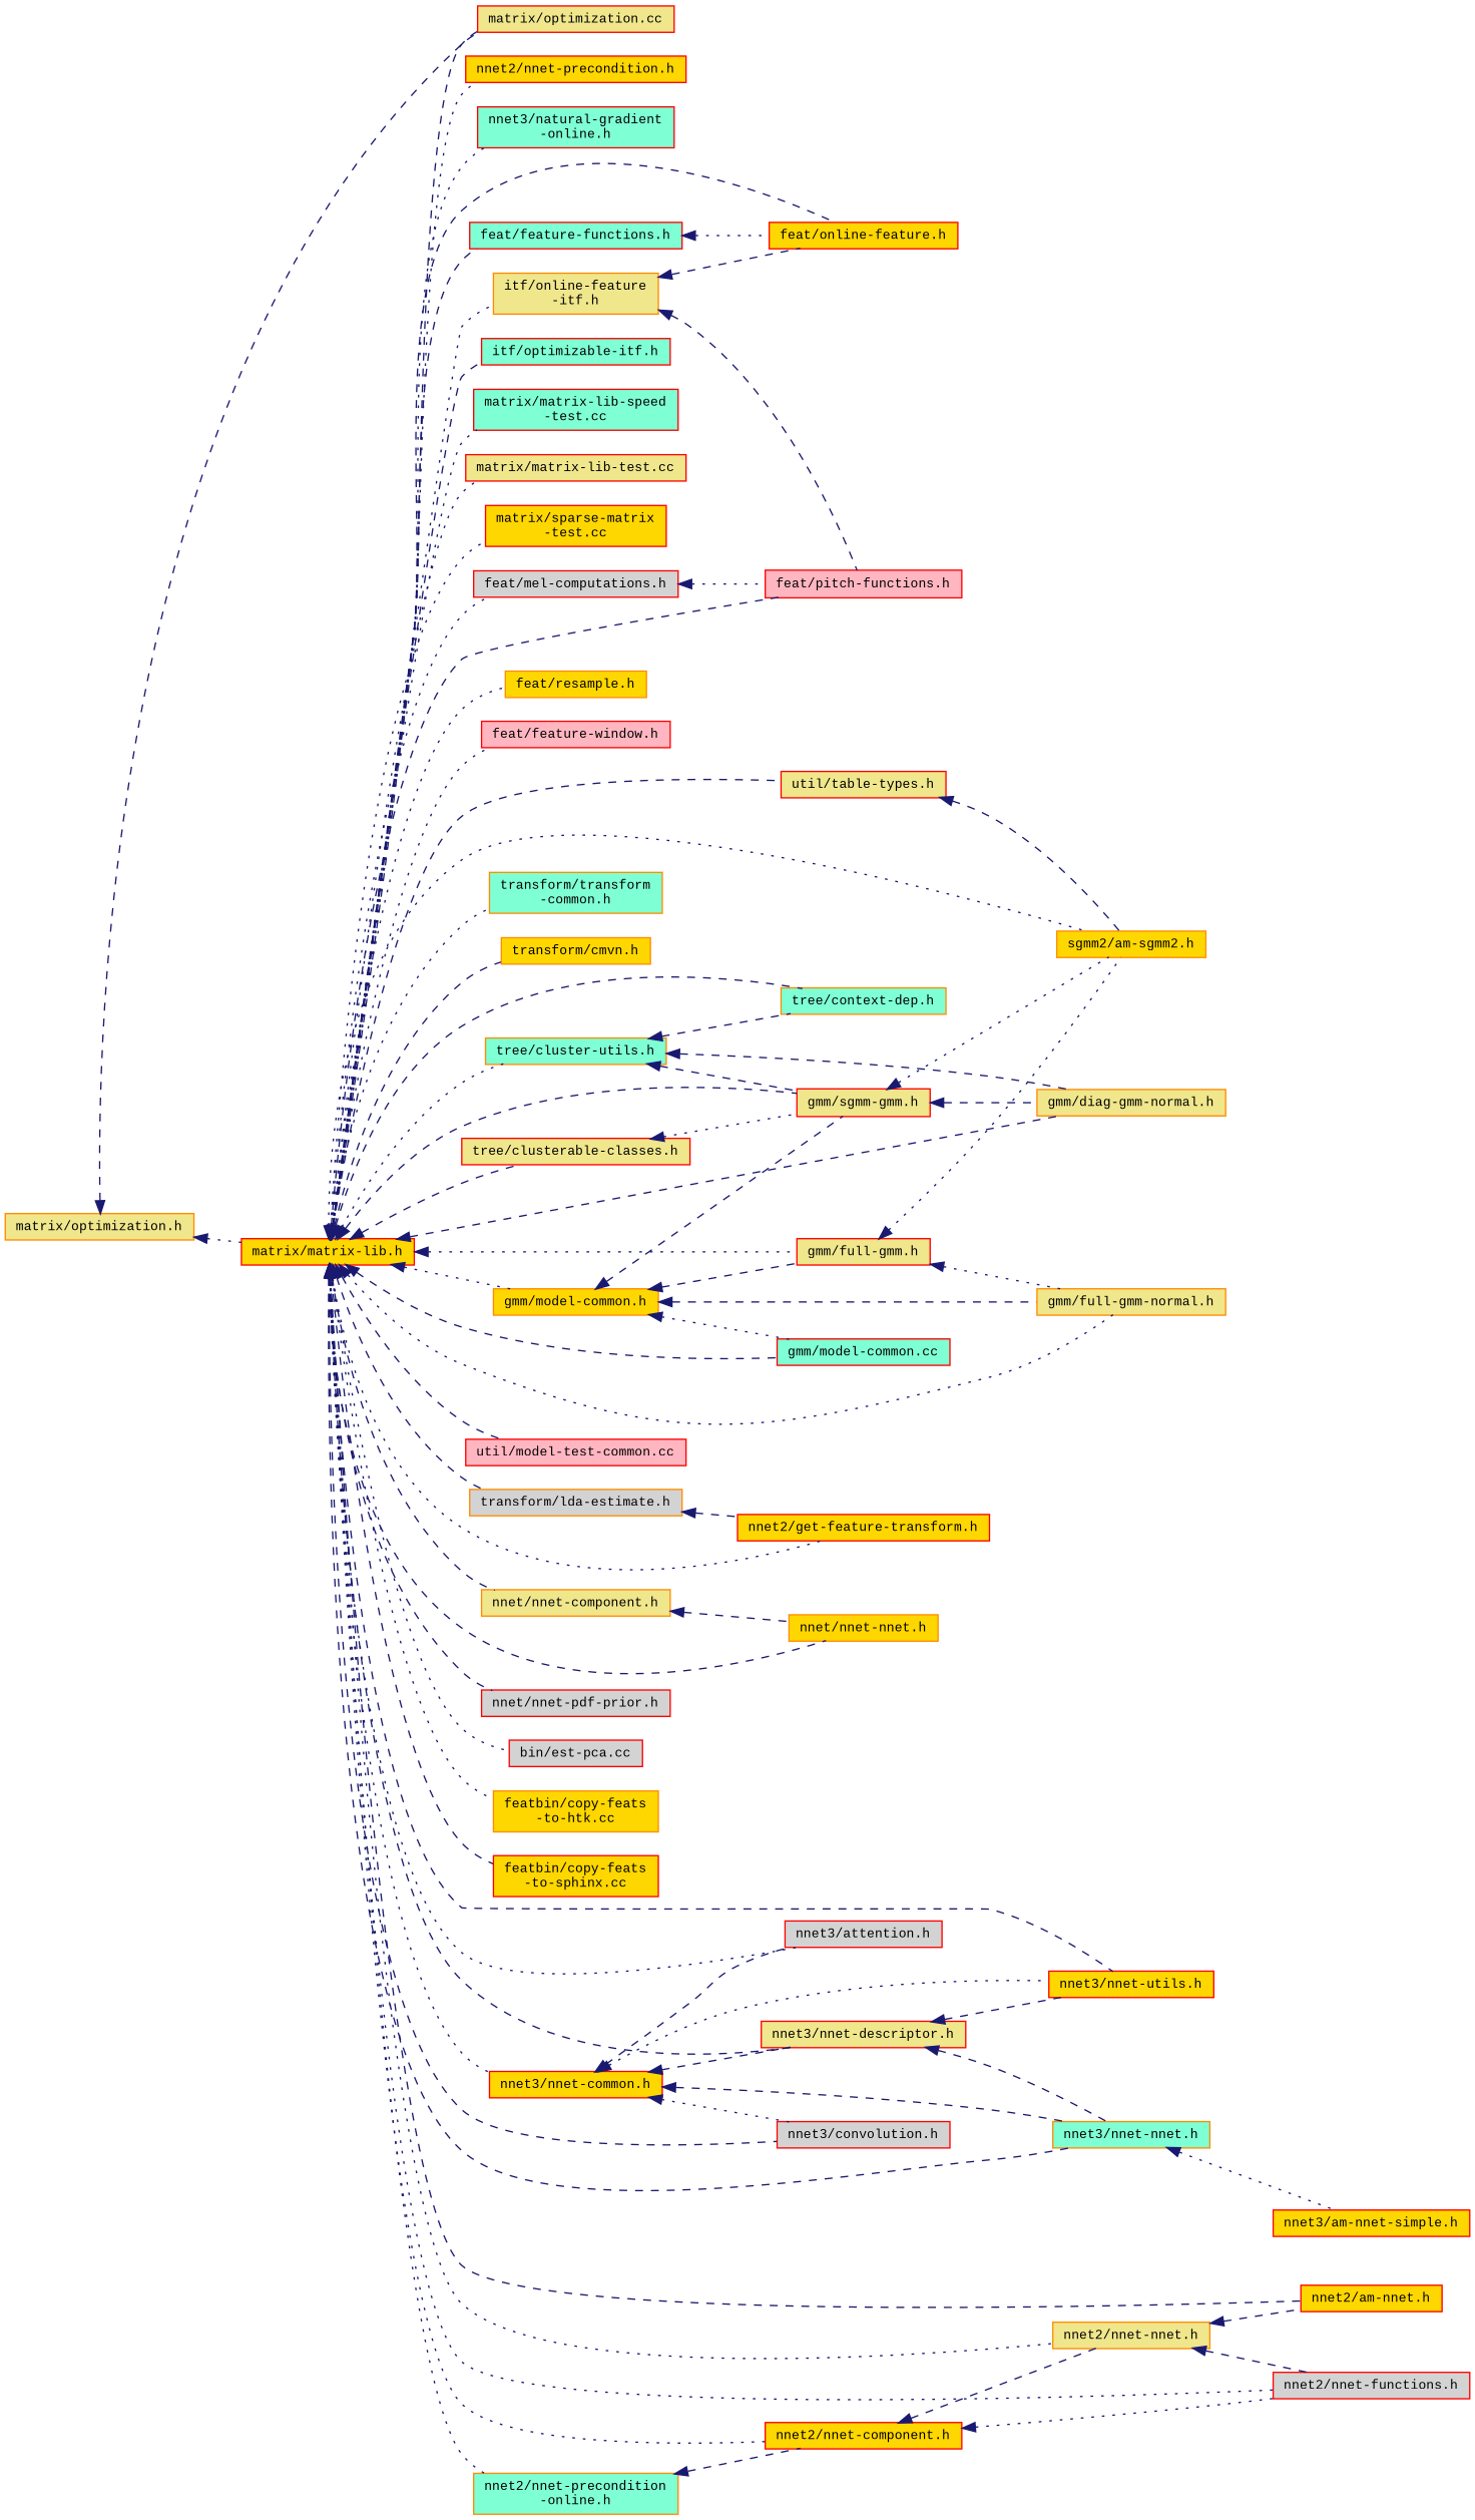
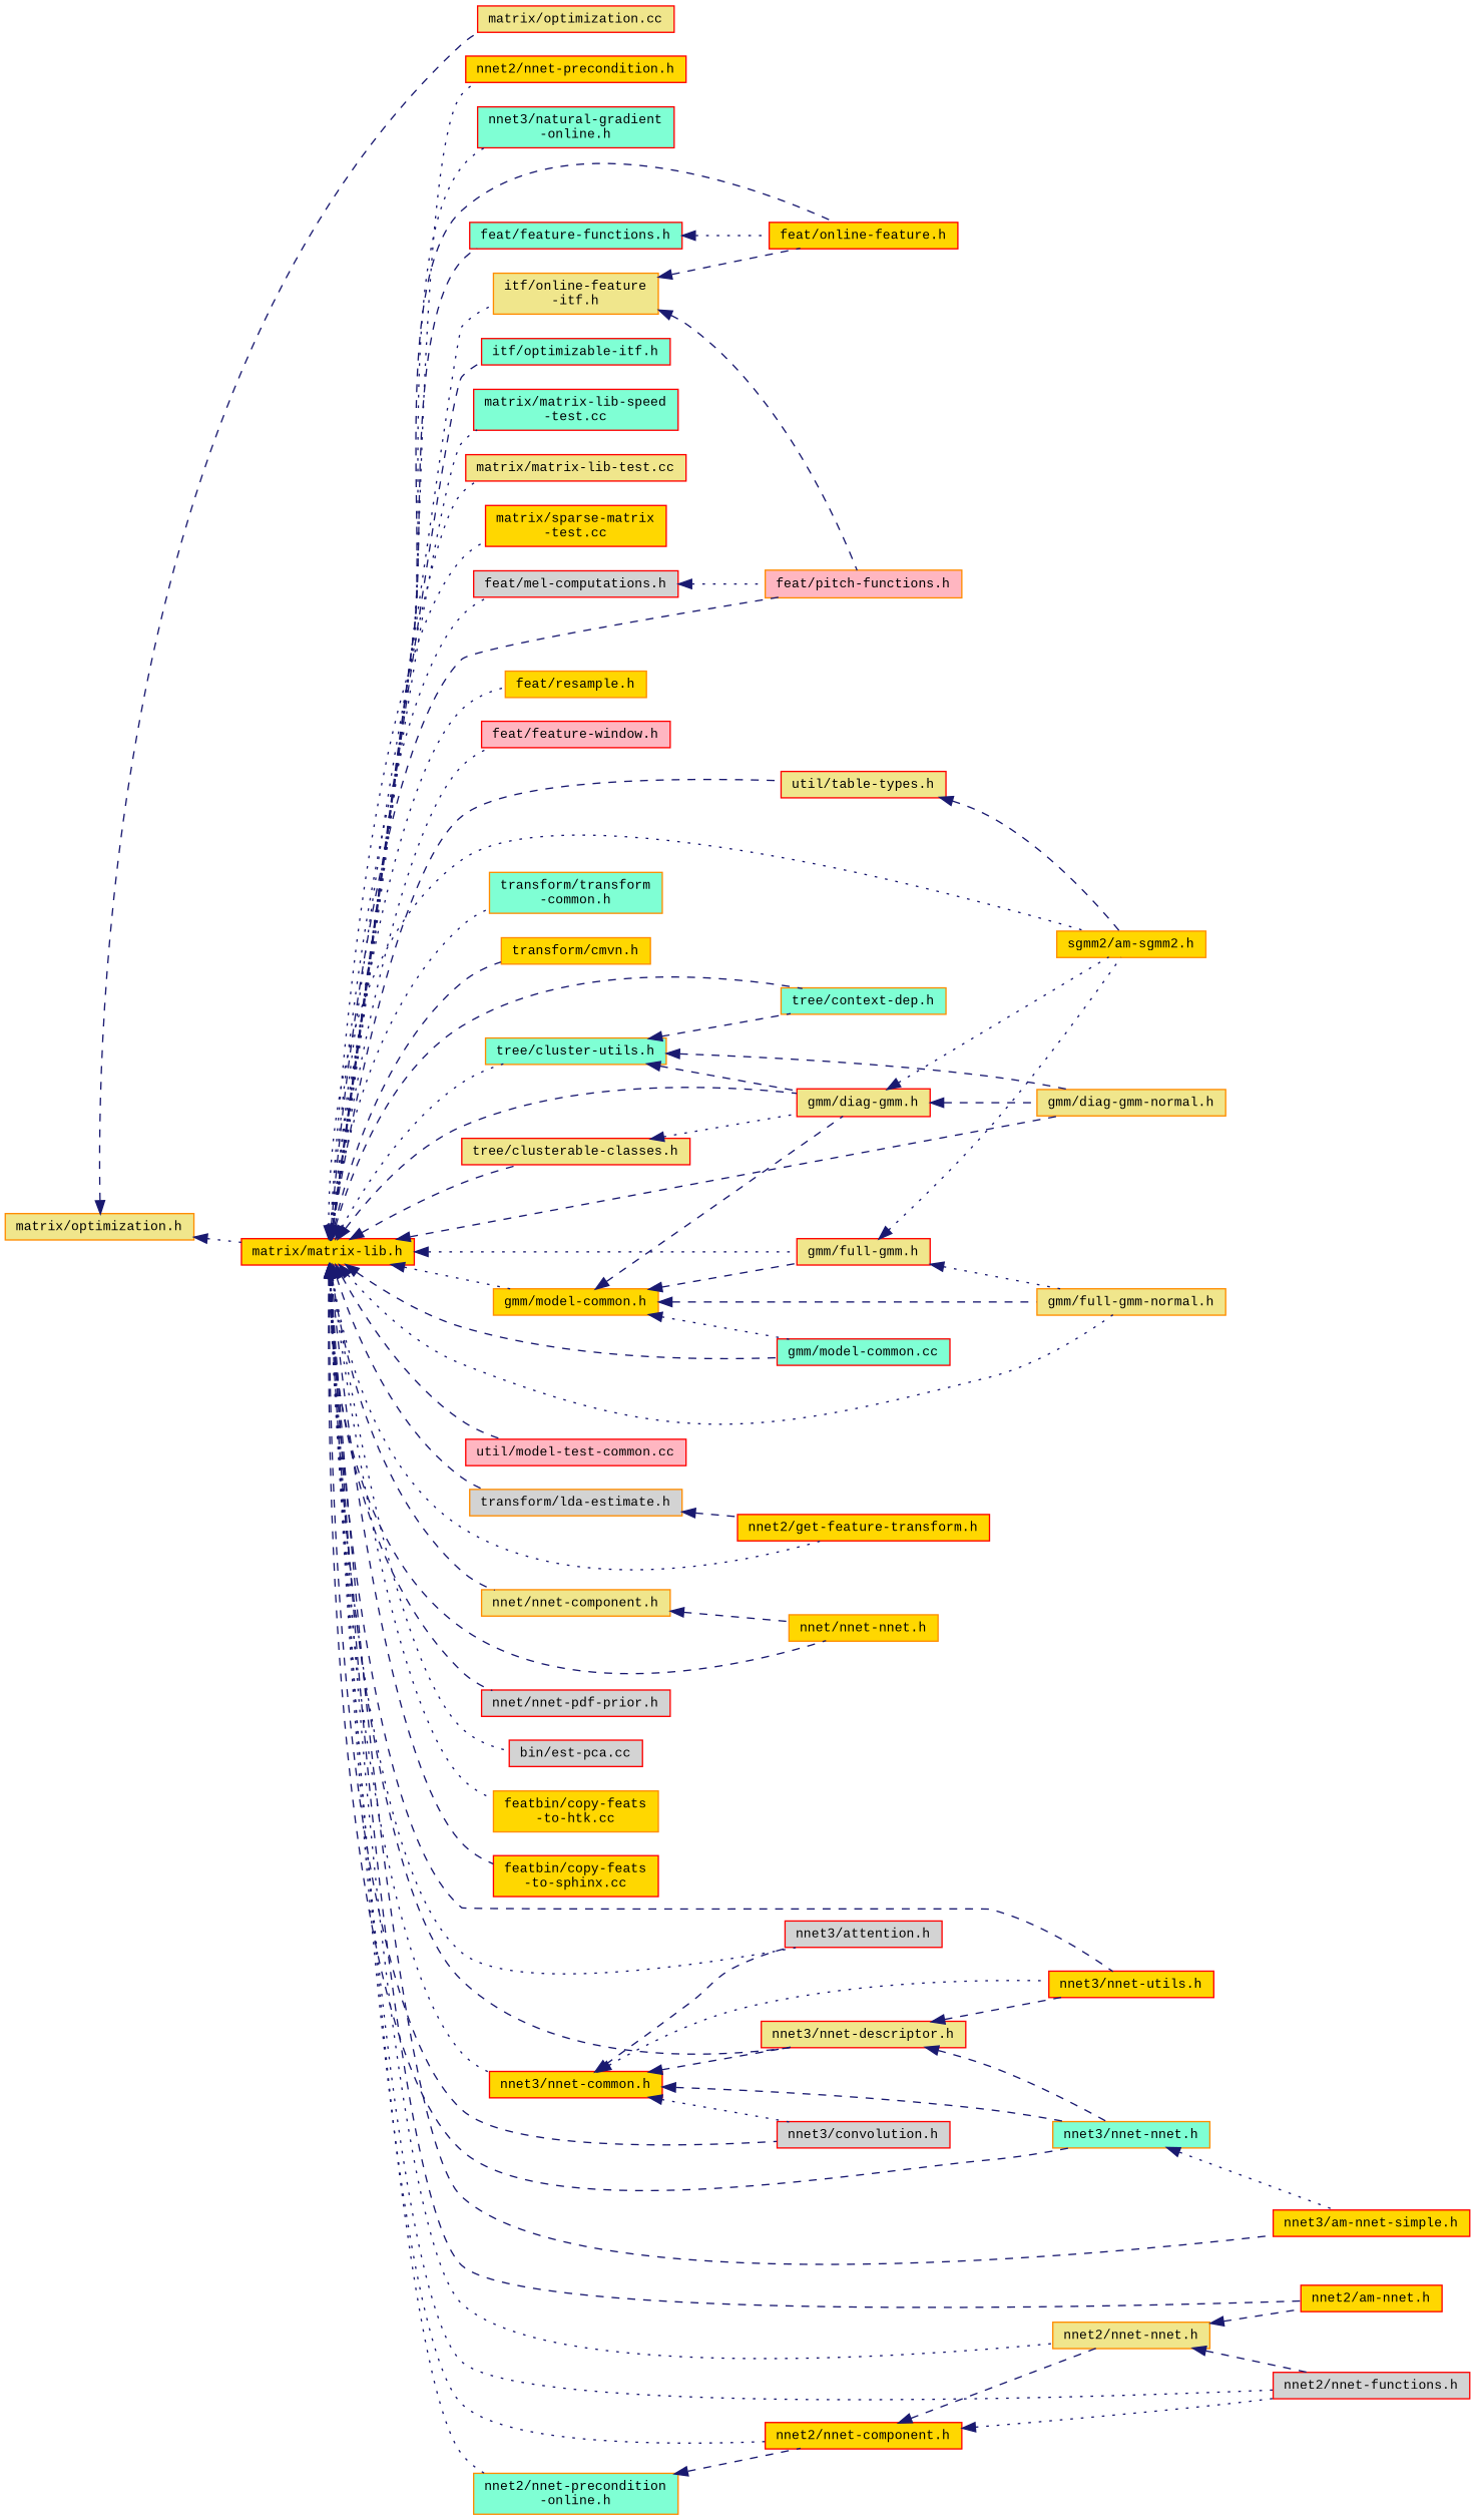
  digraph {
    fontname="Liberation Mono"
    rankdir=LR
    node [color=red fillcolor=gold fontname="Liberation Mono" fontsize=10 shape=record style=filled]
    edge [color=midnightblue dir=back fontname="Liberation Mono" fontsize=10 labelfontname=Helvetica labelfontsize=10 style=dashed]
    n1 [color=darkorange fillcolor=khaki fontcolor=black height=0.2 label="matrix/optimization.h" width=0.4]
    n2 [height=0.2 label="matrix/matrix-lib.h" width=0.4]
    n3 [fillcolor=khaki height=0.2 label="matrix/optimization.cc" width=0.4]
    n4 [color=darkorange fillcolor=khaki height=0.2 label="itf/online-feature\l-itf.h" width=0.4]
    n5 [height=0.2 label="feat/online-feature.h" width=0.4]
-   n6 [fillcolor=lightpink height=0.2 label="feat/pitch-functions.h" width=0.4]
+   n6 [color=darkorange fillcolor=lightpink height=0.2 label="feat/pitch-functions.h" width=0.4]
    n7 [fillcolor=aquamarine height=0.2 label="itf/optimizable-itf.h" width=0.4]
    n8 [fillcolor=aquamarine height=0.2 label="matrix/matrix-lib-speed\l-test.cc" width=0.4]
    n9 [fillcolor=khaki height=0.2 label="matrix/matrix-lib-test.cc" width=0.4]
    n10 [height=0.2 label="matrix/sparse-matrix\l-test.cc" width=0.4]
    n11 [fillcolor=khaki height=0.2 label="util/table-types.h" width=0.4]
    n12 [color=darkorange height=0.2 label="sgmm2/am-sgmm2.h" width=0.4]
    n13 [color=darkorange height=0.2 label="feat/resample.h" width=0.4]
    n14 [fillcolor=lightpink height=0.2 label="feat/feature-window.h" width=0.4]
    n15 [fillcolor=aquamarine height=0.2 label="feat/feature-functions.h" width=0.4]
    n16 [fillcolor=lightgrey height=0.2 label="feat/mel-computations.h" width=0.4]
    n17 [color=darkorange fillcolor=aquamarine height=0.2 label="transform/transform\l-common.h" width=0.4]
    n18 [color=darkorange height=0.2 label="transform/cmvn.h" width=0.4]
    n19 [color=darkorange fillcolor=aquamarine height=0.2 label="tree/context-dep.h" width=0.4]
    n20 [color=darkorange fillcolor=aquamarine height=0.2 label="tree/cluster-utils.h" width=0.4]
-   n21 [fillcolor=khaki height=0.2 label="gmm/sgmm-gmm.h" width=0.4]
+   n21 [fillcolor=khaki height=0.2 label="gmm/diag-gmm.h" width=0.4]
    n22 [color=darkorange fillcolor=khaki height=0.2 label="gmm/diag-gmm-normal.h" width=0.4]
    n23 [fillcolor=khaki height=0.2 label="tree/clusterable-classes.h" width=0.4]
    n24 [color=darkorange height=0.2 label="gmm/model-common.h" width=0.4]
    n25 [fillcolor=khaki height=0.2 label="gmm/full-gmm.h" width=0.4]
    n26 [color=darkorange fillcolor=khaki height=0.2 label="gmm/full-gmm-normal.h" width=0.4]
    n27 [fillcolor=aquamarine height=0.2 label="gmm/model-common.cc" width=0.4]
    n28 [fillcolor=lightpink height=0.2 label="util/model-test-common.cc" width=0.4]
    n29 [color=darkorange fillcolor=lightgrey height=0.2 label="transform/lda-estimate.h" width=0.4]
    n30 [height=0.2 label="nnet2/get-feature-transform.h" width=0.4]
    n31 [color=darkorange fillcolor=khaki height=0.2 label="nnet/nnet-component.h" width=0.4]
    n32 [color=darkorange height=0.2 label="nnet/nnet-nnet.h" width=0.4]
    n33 [fillcolor=lightgrey height=0.2 label="nnet/nnet-pdf-prior.h" width=0.4]
    n34 [fillcolor=lightgrey height=0.2 label="bin/est-pca.cc" width=0.4]
    n35 [color=darkorange height=0.2 label="featbin/copy-feats\l-to-htk.cc" width=0.4]
    n36 [height=0.2 label="featbin/copy-feats\l-to-sphinx.cc" width=0.4]
    n37 [height=0.2 label="nnet3/nnet-common.h" width=0.4]
    n38 [color=darkorange fillcolor=aquamarine height=0.2 label="nnet3/nnet-nnet.h" width=0.4]
    n39 [height=0.2 label="nnet3/am-nnet-simple.h" width=0.4]
    n40 [fillcolor=khaki height=0.2 label="nnet3/nnet-descriptor.h" width=0.4]
    n41 [height=0.2 label="nnet3/nnet-utils.h" width=0.4]
    n42 [fillcolor=lightgrey height=0.2 label="nnet3/attention.h" width=0.4]
    n43 [fillcolor=lightgrey height=0.2 label="nnet3/convolution.h" width=0.4]
    n44 [height=0.2 label="nnet2/am-nnet.h" width=0.4]
    n45 [color=darkorange fillcolor=khaki height=0.2 label="nnet2/nnet-nnet.h" width=0.4]
    n46 [fillcolor=lightgrey height=0.2 label="nnet2/nnet-functions.h" width=0.4]
    n47 [height=0.2 label="nnet2/nnet-component.h" width=0.4]
    n48 [color=darkorange fillcolor=aquamarine height=0.2 label="nnet2/nnet-precondition\l-online.h" width=0.4]
    n49 [height=0.2 label="nnet2/nnet-precondition.h" width=0.4]
    n50 [fillcolor=aquamarine height=0.2 label="nnet3/natural-gradient\l-online.h" width=0.4]
    n1 -> n2 [style=dotted]
    n1 -> n3
    n2 -> n4 [style=dotted]
    n2 -> n5
    n2 -> n6
    n2 -> n7
    n2 -> n8 [style=dotted]
    n2 -> n9 [style=dotted]
    n2 -> n10 [style=dotted]
    n2 -> n11
    n2 -> n12 [style=dotted]
    n2 -> n13 [style=dotted]
    n2 -> n14 [style=dotted]
    n2 -> n15
    n2 -> n16 [style=dotted]
    n2 -> n17 [style=dotted]
    n2 -> n18
    n2 -> n19
    n2 -> n20 [style=dotted]
    n2 -> n21
    n2 -> n22
    n2 -> n23
    n2 -> n24 [style=dotted]
    n2 -> n25 [style=dotted]
    n2 -> n26 [style=dotted]
    n2 -> n27
    n2 -> n28
    n2 -> n29
    n2 -> n30 [style=dotted]
    n2 -> n31
    n2 -> n32
    n2 -> n33
    n2 -> n34 [style=dotted]
    n2 -> n35 [style=dotted]
    n2 -> n36
    n2 -> n37 [style=dotted]
    n2 -> n38
-   n2 -> n3
+   n2 -> n39
    n2 -> n40
    n2 -> n41
    n2 -> n42 [style=dotted]
    n2 -> n43
    n2 -> n44
    n2 -> n45 [style=dotted]
    n2 -> n46 [style=dotted]
    n2 -> n47 [style=dotted]
    n2 -> n48 [style=dotted]
    n2 -> n49 [style=dotted]
    n2 -> n50 [style=dotted]
    n4 -> n5
    n4 -> n6
    n11 -> n12
    n15 -> n5 [style=dotted]
    n16 -> n6 [style=dotted]
    n20 -> n19
    n20 -> n21
    n20 -> n22
    n21 -> n12 [style=dotted]
    n21 -> n22
    n23 -> n21 [style=dotted]
    n24 -> n21
    n24 -> n25
    n24 -> n26
    n24 -> n27 [style=dotted]
    n25 -> n12 [style=dotted]
    n25 -> n26 [style=dotted]
    n29 -> n30
    n31 -> n32
    n37 -> n38
    n37 -> n40
    n37 -> n41 [style=dotted]
    n37 -> n42
    n37 -> n43 [style=dotted]
    n38 -> n39 [style=dotted]
    n40 -> n38
    n40 -> n41
    n45 -> n44
    n45 -> n46
    n47 -> n45
    n47 -> n46 [style=dotted]
    n48 -> n47
  }
